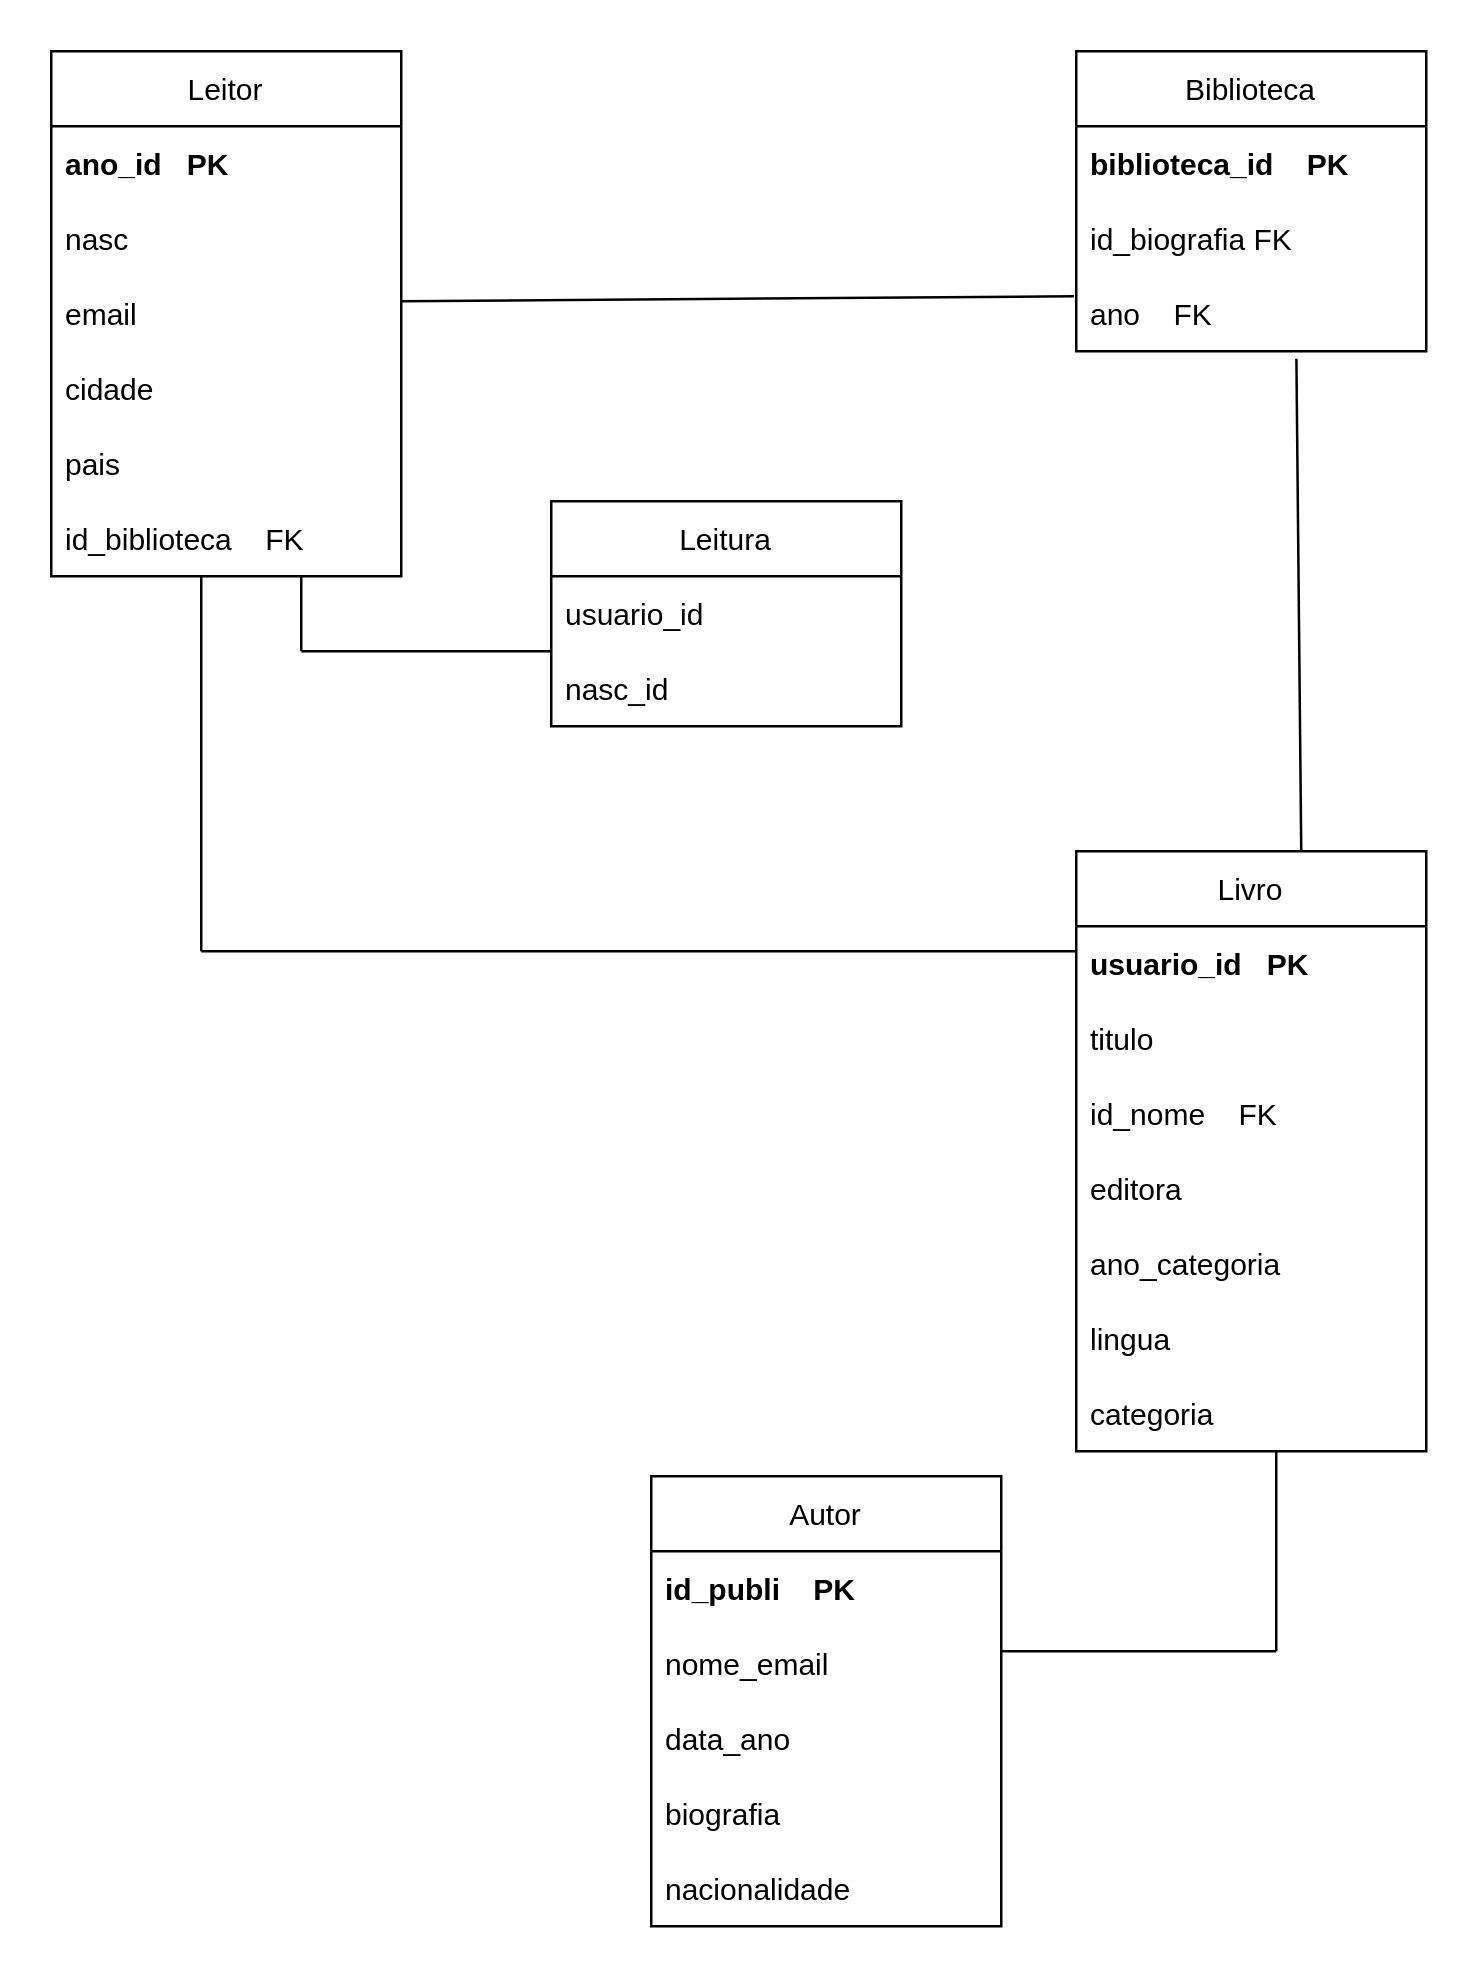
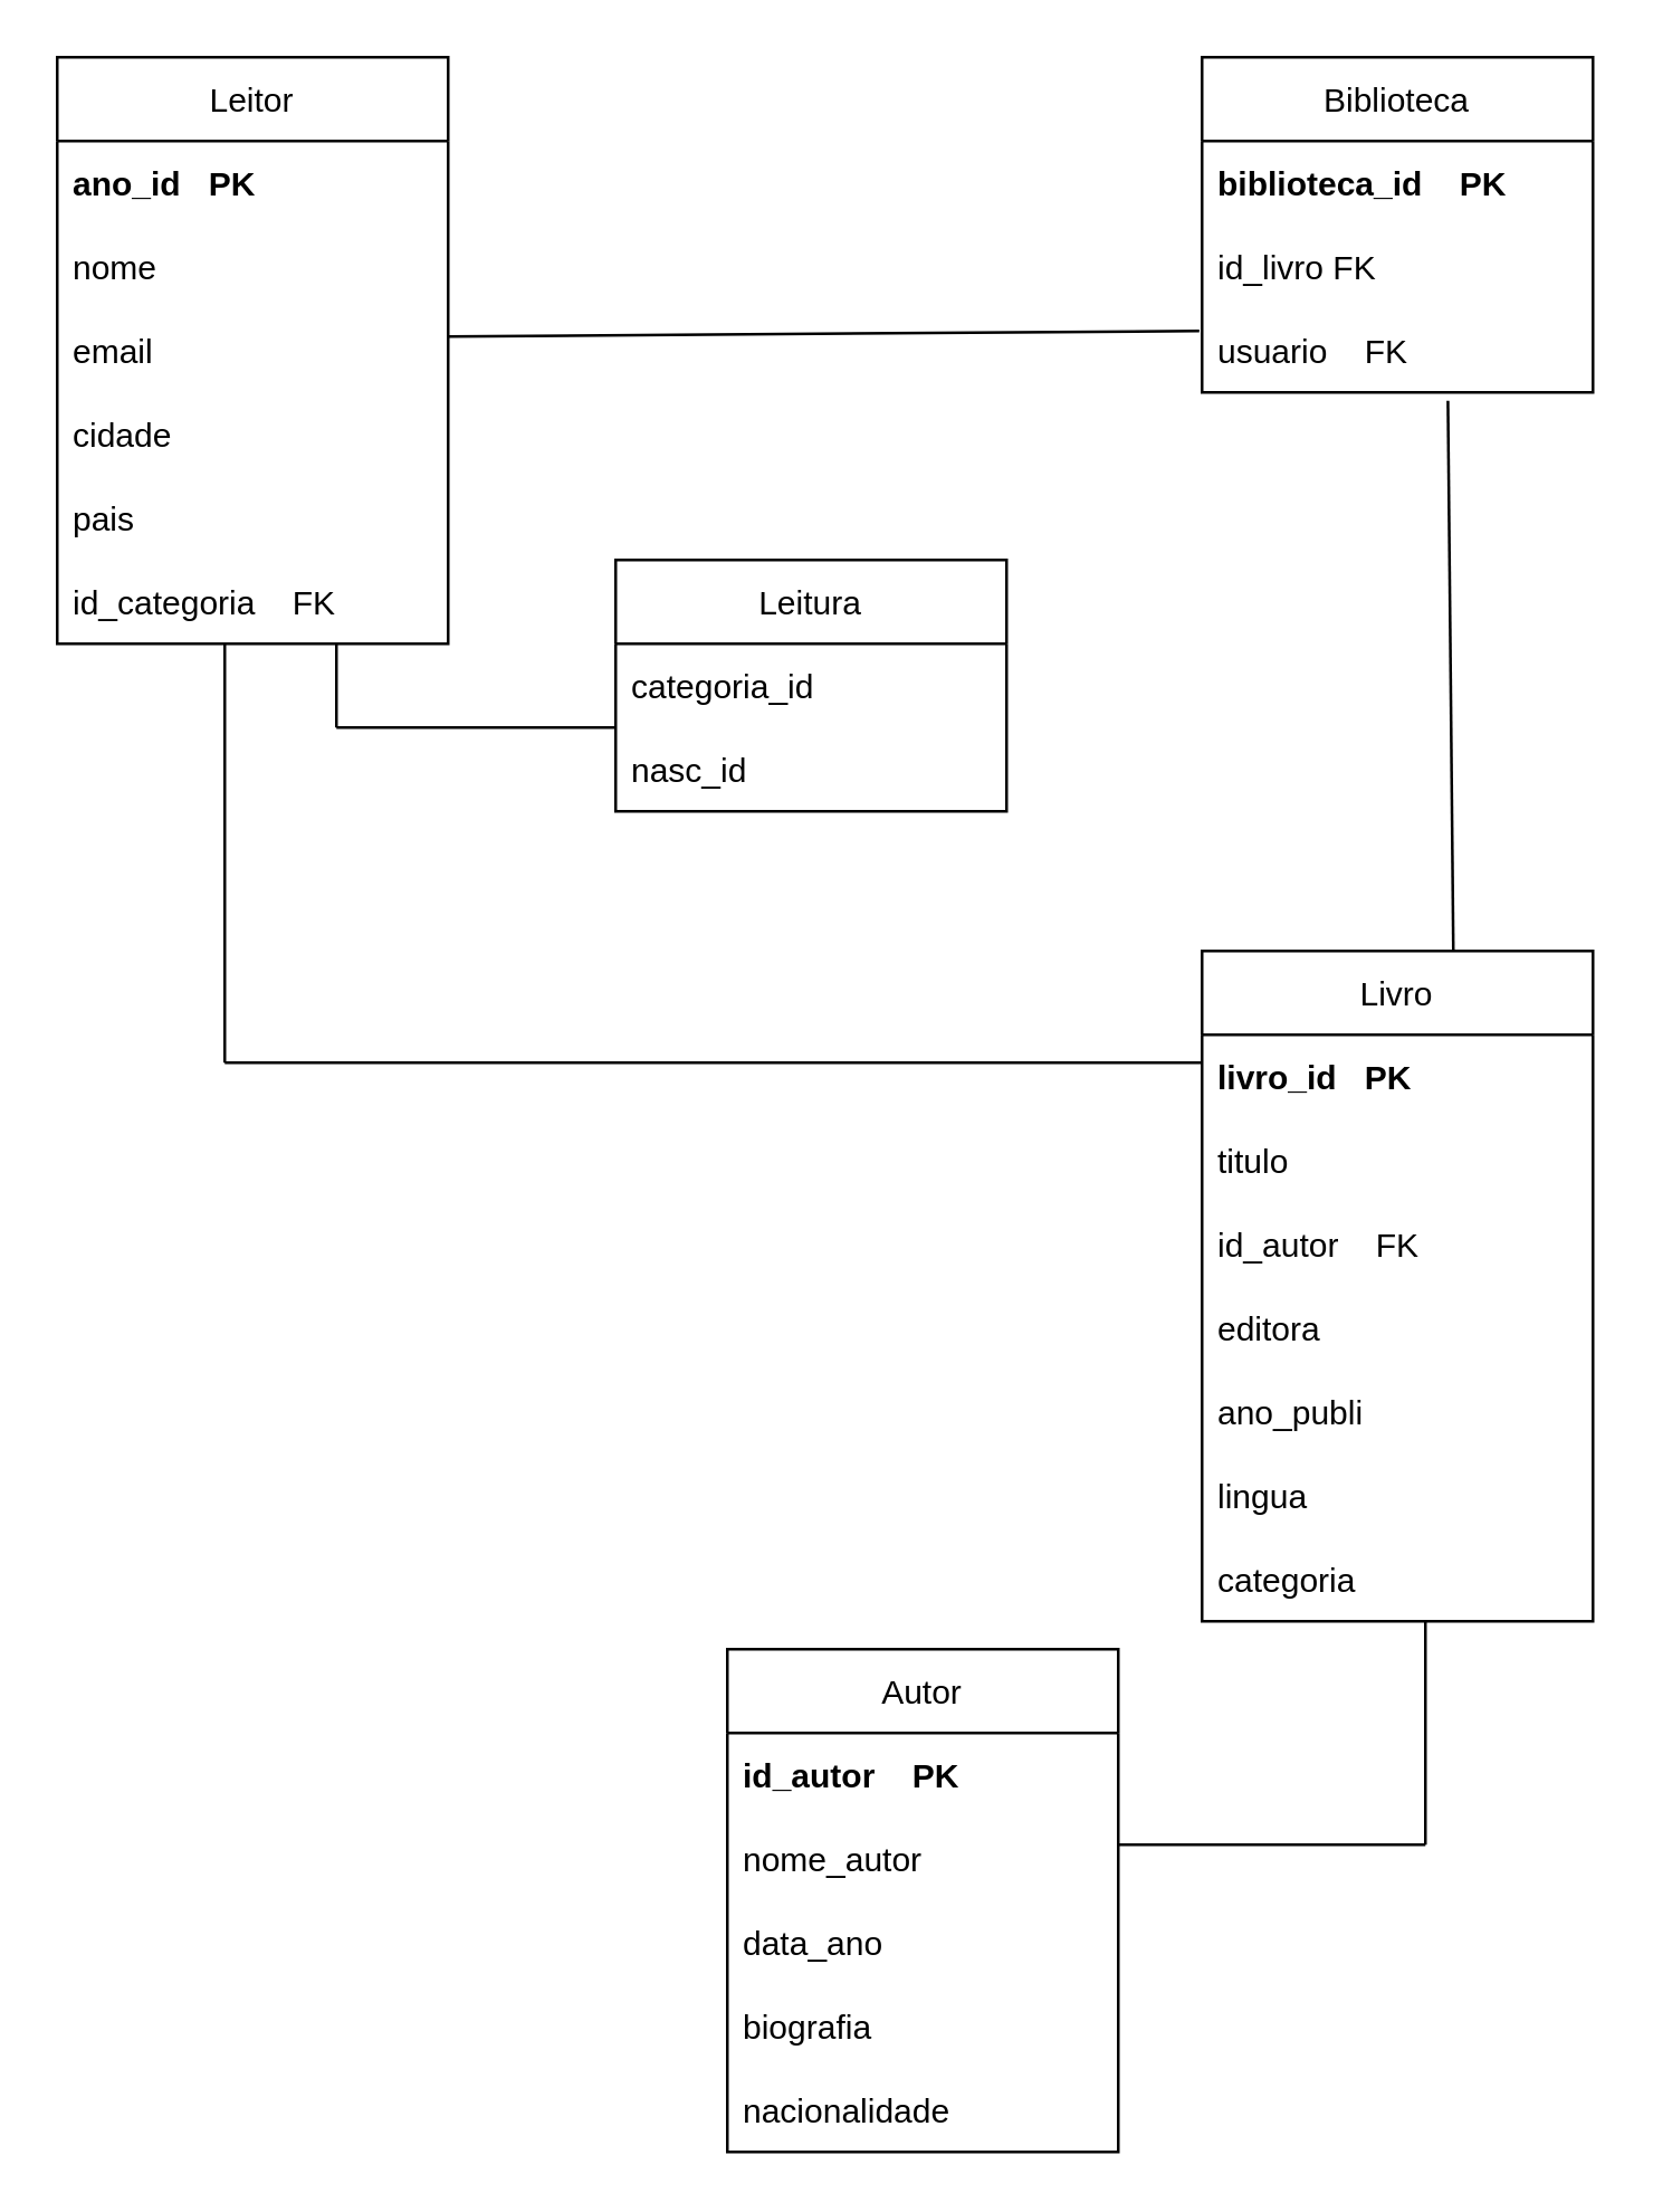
  <mxCell id="0" />
  <mxCell id="1" parent="0" />
  <mxCell id="2" value="Leitor" style="swimlane;fontStyle=0;childLayout=stackLayout;horizontal=1;startSize=30;horizontalStack=0;resizeParent=1;resizeParentMax=0;resizeLast=0;collapsible=1;marginBottom=0;" parent="1" vertex="1"><mxGeometry x="20" y="20" width="140" height="210" as="geometry"><mxRectangle x="60" y="40" width="60" height="30" as="alternateBounds" /></mxGeometry></mxCell>
  <mxCell id="3" value="ano_id   PK" style="text;strokeColor=none;fillColor=none;align=left;verticalAlign=middle;spacingLeft=4;spacingRight=4;overflow=hidden;points=[[0,0.5],[1,0.5]];portConstraint=eastwest;rotatable=0;fontStyle=1" parent="2" vertex="1"><mxGeometry y="30" width="140" height="30" as="geometry" /></mxCell>
- <mxCell id="4" value="nasc" style="text;strokeColor=none;fillColor=none;align=left;verticalAlign=middle;spacingLeft=4;spacingRight=4;overflow=hidden;points=[[0,0.5],[1,0.5]];portConstraint=eastwest;rotatable=0;" parent="2" vertex="1"><mxGeometry y="60" width="140" height="30" as="geometry" /></mxCell>
+ <mxCell id="4" value="nome" style="text;strokeColor=none;fillColor=none;align=left;verticalAlign=middle;spacingLeft=4;spacingRight=4;overflow=hidden;points=[[0,0.5],[1,0.5]];portConstraint=eastwest;rotatable=0;" parent="2" vertex="1"><mxGeometry y="60" width="140" height="30" as="geometry" /></mxCell>
  <mxCell id="5" value="email" style="text;strokeColor=none;fillColor=none;align=left;verticalAlign=middle;spacingLeft=4;spacingRight=4;overflow=hidden;points=[[0,0.5],[1,0.5]];portConstraint=eastwest;rotatable=0;" parent="2" vertex="1"><mxGeometry y="90" width="140" height="30" as="geometry" /></mxCell>
  <mxCell id="6" value="cidade" style="text;strokeColor=none;fillColor=none;align=left;verticalAlign=middle;spacingLeft=4;spacingRight=4;overflow=hidden;points=[[0,0.5],[1,0.5]];portConstraint=eastwest;rotatable=0;" parent="2" vertex="1"><mxGeometry y="120" width="140" height="30" as="geometry" /></mxCell>
  <mxCell id="7" value="pais" style="text;strokeColor=none;fillColor=none;align=left;verticalAlign=middle;spacingLeft=4;spacingRight=4;overflow=hidden;points=[[0,0.5],[1,0.5]];portConstraint=eastwest;rotatable=0;" parent="2" vertex="1"><mxGeometry y="150" width="140" height="30" as="geometry" /></mxCell>
- <mxCell id="8" value="id_biblioteca    FK" style="text;strokeColor=none;fillColor=none;align=left;verticalAlign=middle;spacingLeft=4;spacingRight=4;overflow=hidden;points=[[0,0.5],[1,0.5]];portConstraint=eastwest;rotatable=0;fontStyle=0" parent="2" vertex="1"><mxGeometry y="180" width="140" height="30" as="geometry" /></mxCell>
+ <mxCell id="8" value="id_categoria    FK" style="text;strokeColor=none;fillColor=none;align=left;verticalAlign=middle;spacingLeft=4;spacingRight=4;overflow=hidden;points=[[0,0.5],[1,0.5]];portConstraint=eastwest;rotatable=0;fontStyle=0" parent="2" vertex="1"><mxGeometry y="180" width="140" height="30" as="geometry" /></mxCell>
  <mxCell id="9" value="Biblioteca" style="swimlane;fontStyle=0;childLayout=stackLayout;horizontal=1;startSize=30;horizontalStack=0;resizeParent=1;resizeParentMax=0;resizeLast=0;collapsible=1;marginBottom=0;" parent="1" vertex="1"><mxGeometry x="430" y="20" width="140" height="120" as="geometry" /></mxCell>
  <mxCell id="10" value="biblioteca_id    PK" style="text;strokeColor=none;fillColor=none;align=left;verticalAlign=middle;spacingLeft=4;spacingRight=4;overflow=hidden;points=[[0,0.5],[1,0.5]];portConstraint=eastwest;rotatable=0;fontStyle=1" parent="9" vertex="1"><mxGeometry y="30" width="140" height="30" as="geometry" /></mxCell>
- <mxCell id="11" value="id_biografia FK" style="text;strokeColor=none;fillColor=none;align=left;verticalAlign=middle;spacingLeft=4;spacingRight=4;overflow=hidden;points=[[0,0.5],[1,0.5]];portConstraint=eastwest;rotatable=0;" parent="9" vertex="1"><mxGeometry y="60" width="140" height="30" as="geometry" /></mxCell>
- <mxCell id="12" value="ano    FK" style="text;strokeColor=none;fillColor=none;align=left;verticalAlign=middle;spacingLeft=4;spacingRight=4;overflow=hidden;points=[[0,0.5],[1,0.5]];portConstraint=eastwest;rotatable=0;fontStyle=0" parent="9" vertex="1"><mxGeometry y="90" width="140" height="30" as="geometry" /></mxCell>
+ <mxCell id="11" value="id_livro FK" style="text;strokeColor=none;fillColor=none;align=left;verticalAlign=middle;spacingLeft=4;spacingRight=4;overflow=hidden;points=[[0,0.5],[1,0.5]];portConstraint=eastwest;rotatable=0;" parent="9" vertex="1"><mxGeometry y="60" width="140" height="30" as="geometry" /></mxCell>
+ <mxCell id="12" value="usuario    FK" style="text;strokeColor=none;fillColor=none;align=left;verticalAlign=middle;spacingLeft=4;spacingRight=4;overflow=hidden;points=[[0,0.5],[1,0.5]];portConstraint=eastwest;rotatable=0;fontStyle=0" parent="9" vertex="1"><mxGeometry y="90" width="140" height="30" as="geometry" /></mxCell>
  <mxCell id="13" value="" style="endArrow=none;html=1;rounded=0;entryX=-0.007;entryY=0.267;entryDx=0;entryDy=0;entryPerimeter=0;" parent="1" target="12" edge="1"><mxGeometry width="50" height="50" relative="1" as="geometry"><mxPoint x="160" y="120" as="sourcePoint" /><mxPoint x="210" y="70" as="targetPoint" /></mxGeometry></mxCell>
  <mxCell id="14" value="Leitura" style="swimlane;fontStyle=0;childLayout=stackLayout;horizontal=1;startSize=30;horizontalStack=0;resizeParent=1;resizeParentMax=0;resizeLast=0;collapsible=1;marginBottom=0;" parent="1" vertex="1"><mxGeometry x="220" y="200" width="140" height="90" as="geometry" /></mxCell>
- <mxCell id="15" value="usuario_id" style="text;strokeColor=none;fillColor=none;align=left;verticalAlign=middle;spacingLeft=4;spacingRight=4;overflow=hidden;points=[[0,0.5],[1,0.5]];portConstraint=eastwest;rotatable=0;" parent="14" vertex="1"><mxGeometry y="30" width="140" height="30" as="geometry" /></mxCell>
+ <mxCell id="15" value="categoria_id" style="text;strokeColor=none;fillColor=none;align=left;verticalAlign=middle;spacingLeft=4;spacingRight=4;overflow=hidden;points=[[0,0.5],[1,0.5]];portConstraint=eastwest;rotatable=0;" parent="14" vertex="1"><mxGeometry y="30" width="140" height="30" as="geometry" /></mxCell>
  <mxCell id="16" value="nasc_id" style="text;strokeColor=none;fillColor=none;align=left;verticalAlign=middle;spacingLeft=4;spacingRight=4;overflow=hidden;points=[[0,0.5],[1,0.5]];portConstraint=eastwest;rotatable=0;" parent="14" vertex="1"><mxGeometry y="60" width="140" height="30" as="geometry" /></mxCell>
  <mxCell id="17" value="Livro" style="swimlane;fontStyle=0;childLayout=stackLayout;horizontal=1;startSize=30;horizontalStack=0;resizeParent=1;resizeParentMax=0;resizeLast=0;collapsible=1;marginBottom=0;" parent="1" vertex="1"><mxGeometry x="430" y="340" width="140" height="240" as="geometry" /></mxCell>
- <mxCell id="18" value="usuario_id   PK" style="text;strokeColor=none;fillColor=none;align=left;verticalAlign=middle;spacingLeft=4;spacingRight=4;overflow=hidden;points=[[0,0.5],[1,0.5]];portConstraint=eastwest;rotatable=0;fontStyle=1" parent="17" vertex="1"><mxGeometry y="30" width="140" height="30" as="geometry" /></mxCell>
+ <mxCell id="18" value="livro_id   PK" style="text;strokeColor=none;fillColor=none;align=left;verticalAlign=middle;spacingLeft=4;spacingRight=4;overflow=hidden;points=[[0,0.5],[1,0.5]];portConstraint=eastwest;rotatable=0;fontStyle=1" parent="17" vertex="1"><mxGeometry y="30" width="140" height="30" as="geometry" /></mxCell>
  <mxCell id="19" value="titulo" style="text;strokeColor=none;fillColor=none;align=left;verticalAlign=middle;spacingLeft=4;spacingRight=4;overflow=hidden;points=[[0,0.5],[1,0.5]];portConstraint=eastwest;rotatable=0;" parent="17" vertex="1"><mxGeometry y="60" width="140" height="30" as="geometry" /></mxCell>
- <mxCell id="20" value="id_nome    FK" style="text;strokeColor=none;fillColor=none;align=left;verticalAlign=middle;spacingLeft=4;spacingRight=4;overflow=hidden;points=[[0,0.5],[1,0.5]];portConstraint=eastwest;rotatable=0;" parent="17" vertex="1"><mxGeometry y="90" width="140" height="30" as="geometry" /></mxCell>
+ <mxCell id="20" value="id_autor    FK" style="text;strokeColor=none;fillColor=none;align=left;verticalAlign=middle;spacingLeft=4;spacingRight=4;overflow=hidden;points=[[0,0.5],[1,0.5]];portConstraint=eastwest;rotatable=0;" parent="17" vertex="1"><mxGeometry y="90" width="140" height="30" as="geometry" /></mxCell>
  <mxCell id="21" value="editora" style="text;strokeColor=none;fillColor=none;align=left;verticalAlign=middle;spacingLeft=4;spacingRight=4;overflow=hidden;points=[[0,0.5],[1,0.5]];portConstraint=eastwest;rotatable=0;" parent="17" vertex="1"><mxGeometry y="120" width="140" height="30" as="geometry" /></mxCell>
- <mxCell id="22" value="ano_categoria" style="text;strokeColor=none;fillColor=none;align=left;verticalAlign=middle;spacingLeft=4;spacingRight=4;overflow=hidden;points=[[0,0.5],[1,0.5]];portConstraint=eastwest;rotatable=0;" parent="17" vertex="1"><mxGeometry y="150" width="140" height="30" as="geometry" /></mxCell>
+ <mxCell id="22" value="ano_publi" style="text;strokeColor=none;fillColor=none;align=left;verticalAlign=middle;spacingLeft=4;spacingRight=4;overflow=hidden;points=[[0,0.5],[1,0.5]];portConstraint=eastwest;rotatable=0;" parent="17" vertex="1"><mxGeometry y="150" width="140" height="30" as="geometry" /></mxCell>
  <mxCell id="23" value="lingua" style="text;strokeColor=none;fillColor=none;align=left;verticalAlign=middle;spacingLeft=4;spacingRight=4;overflow=hidden;points=[[0,0.5],[1,0.5]];portConstraint=eastwest;rotatable=0;" parent="17" vertex="1"><mxGeometry y="180" width="140" height="30" as="geometry" /></mxCell>
  <mxCell id="24" value="categoria" style="text;strokeColor=none;fillColor=none;align=left;verticalAlign=middle;spacingLeft=4;spacingRight=4;overflow=hidden;points=[[0,0.5],[1,0.5]];portConstraint=eastwest;rotatable=0;" parent="17" vertex="1"><mxGeometry y="210" width="140" height="30" as="geometry" /></mxCell>
  <mxCell id="25" value="Autor" style="swimlane;fontStyle=0;childLayout=stackLayout;horizontal=1;startSize=30;horizontalStack=0;resizeParent=1;resizeParentMax=0;resizeLast=0;collapsible=1;marginBottom=0;" parent="1" vertex="1"><mxGeometry x="260" y="590" width="140" height="180" as="geometry" /></mxCell>
- <mxCell id="26" value="id_publi    PK" style="text;strokeColor=none;fillColor=none;align=left;verticalAlign=middle;spacingLeft=4;spacingRight=4;overflow=hidden;points=[[0,0.5],[1,0.5]];portConstraint=eastwest;rotatable=0;fontStyle=1" parent="25" vertex="1"><mxGeometry y="30" width="140" height="30" as="geometry" /></mxCell>
- <mxCell id="27" value="nome_email" style="text;strokeColor=none;fillColor=none;align=left;verticalAlign=middle;spacingLeft=4;spacingRight=4;overflow=hidden;points=[[0,0.5],[1,0.5]];portConstraint=eastwest;rotatable=0;" parent="25" vertex="1"><mxGeometry y="60" width="140" height="30" as="geometry" /></mxCell>
+ <mxCell id="26" value="id_autor    PK" style="text;strokeColor=none;fillColor=none;align=left;verticalAlign=middle;spacingLeft=4;spacingRight=4;overflow=hidden;points=[[0,0.5],[1,0.5]];portConstraint=eastwest;rotatable=0;fontStyle=1" parent="25" vertex="1"><mxGeometry y="30" width="140" height="30" as="geometry" /></mxCell>
+ <mxCell id="27" value="nome_autor" style="text;strokeColor=none;fillColor=none;align=left;verticalAlign=middle;spacingLeft=4;spacingRight=4;overflow=hidden;points=[[0,0.5],[1,0.5]];portConstraint=eastwest;rotatable=0;" parent="25" vertex="1"><mxGeometry y="60" width="140" height="30" as="geometry" /></mxCell>
  <mxCell id="28" value="data_ano" style="text;strokeColor=none;fillColor=none;align=left;verticalAlign=middle;spacingLeft=4;spacingRight=4;overflow=hidden;points=[[0,0.5],[1,0.5]];portConstraint=eastwest;rotatable=0;" parent="25" vertex="1"><mxGeometry y="90" width="140" height="30" as="geometry" /></mxCell>
  <mxCell id="29" value="biografia" style="text;strokeColor=none;fillColor=none;align=left;verticalAlign=middle;spacingLeft=4;spacingRight=4;overflow=hidden;points=[[0,0.5],[1,0.5]];portConstraint=eastwest;rotatable=0;" parent="25" vertex="1"><mxGeometry y="120" width="140" height="30" as="geometry" /></mxCell>
  <mxCell id="30" value="nacionalidade" style="text;strokeColor=none;fillColor=none;align=left;verticalAlign=middle;spacingLeft=4;spacingRight=4;overflow=hidden;points=[[0,0.5],[1,0.5]];portConstraint=eastwest;rotatable=0;" parent="25" vertex="1"><mxGeometry y="150" width="140" height="30" as="geometry" /></mxCell>
  <mxCell id="31" value="" style="endArrow=none;html=1;rounded=0;entryX=0.629;entryY=1.1;entryDx=0;entryDy=0;entryPerimeter=0;" parent="1" target="12" edge="1"><mxGeometry width="50" height="50" relative="1" as="geometry"><mxPoint x="520" y="340" as="sourcePoint" /><mxPoint x="520" y="130" as="targetPoint" /></mxGeometry></mxCell>
  <mxCell id="32" value="" style="endArrow=none;html=1;rounded=0;" parent="1" edge="1"><mxGeometry width="50" height="50" relative="1" as="geometry"><mxPoint x="400" y="660" as="sourcePoint" /><mxPoint x="510" y="660" as="targetPoint" /></mxGeometry></mxCell>
  <mxCell id="33" value="" style="endArrow=none;html=1;rounded=0;" parent="1" edge="1"><mxGeometry width="50" height="50" relative="1" as="geometry"><mxPoint x="510" y="660" as="sourcePoint" /><mxPoint x="510" y="580" as="targetPoint" /><Array as="points"><mxPoint x="510" y="640" /><mxPoint x="510" y="610" /></Array></mxGeometry></mxCell>
  <mxCell id="34" value="" style="endArrow=none;html=1;rounded=0;" parent="1" edge="1"><mxGeometry width="50" height="50" relative="1" as="geometry"><mxPoint x="80" y="380" as="sourcePoint" /><mxPoint x="430" y="380" as="targetPoint" /></mxGeometry></mxCell>
  <mxCell id="35" value="" style="endArrow=none;html=1;rounded=0;" parent="1" edge="1"><mxGeometry width="50" height="50" relative="1" as="geometry"><mxPoint x="80" y="380" as="sourcePoint" /><mxPoint x="80" y="230" as="targetPoint" /></mxGeometry></mxCell>
  <mxCell id="36" value="" style="endArrow=none;html=1;rounded=0;" parent="1" edge="1"><mxGeometry width="50" height="50" relative="1" as="geometry"><mxPoint x="120" y="260" as="sourcePoint" /><mxPoint x="120" y="230" as="targetPoint" /></mxGeometry></mxCell>
  <mxCell id="37" value="" style="endArrow=none;html=1;rounded=0;" parent="1" edge="1"><mxGeometry width="50" height="50" relative="1" as="geometry"><mxPoint x="120" y="260" as="sourcePoint" /><mxPoint x="220" y="260" as="targetPoint" /></mxGeometry></mxCell>
